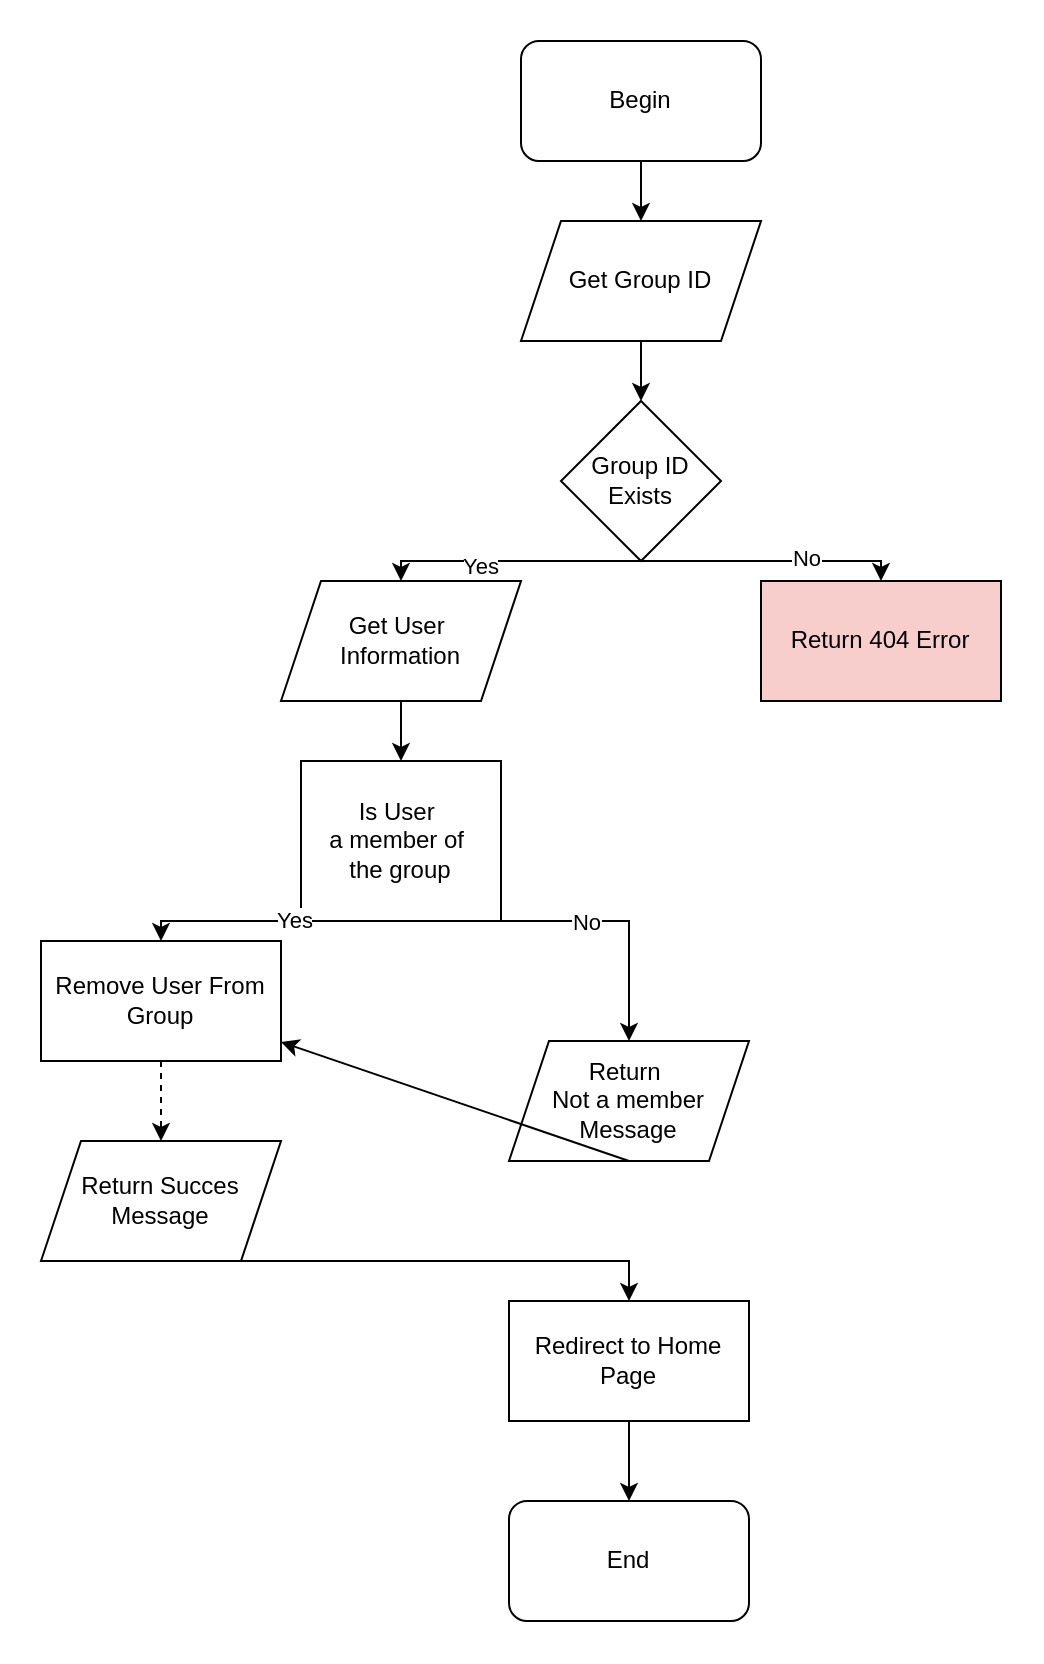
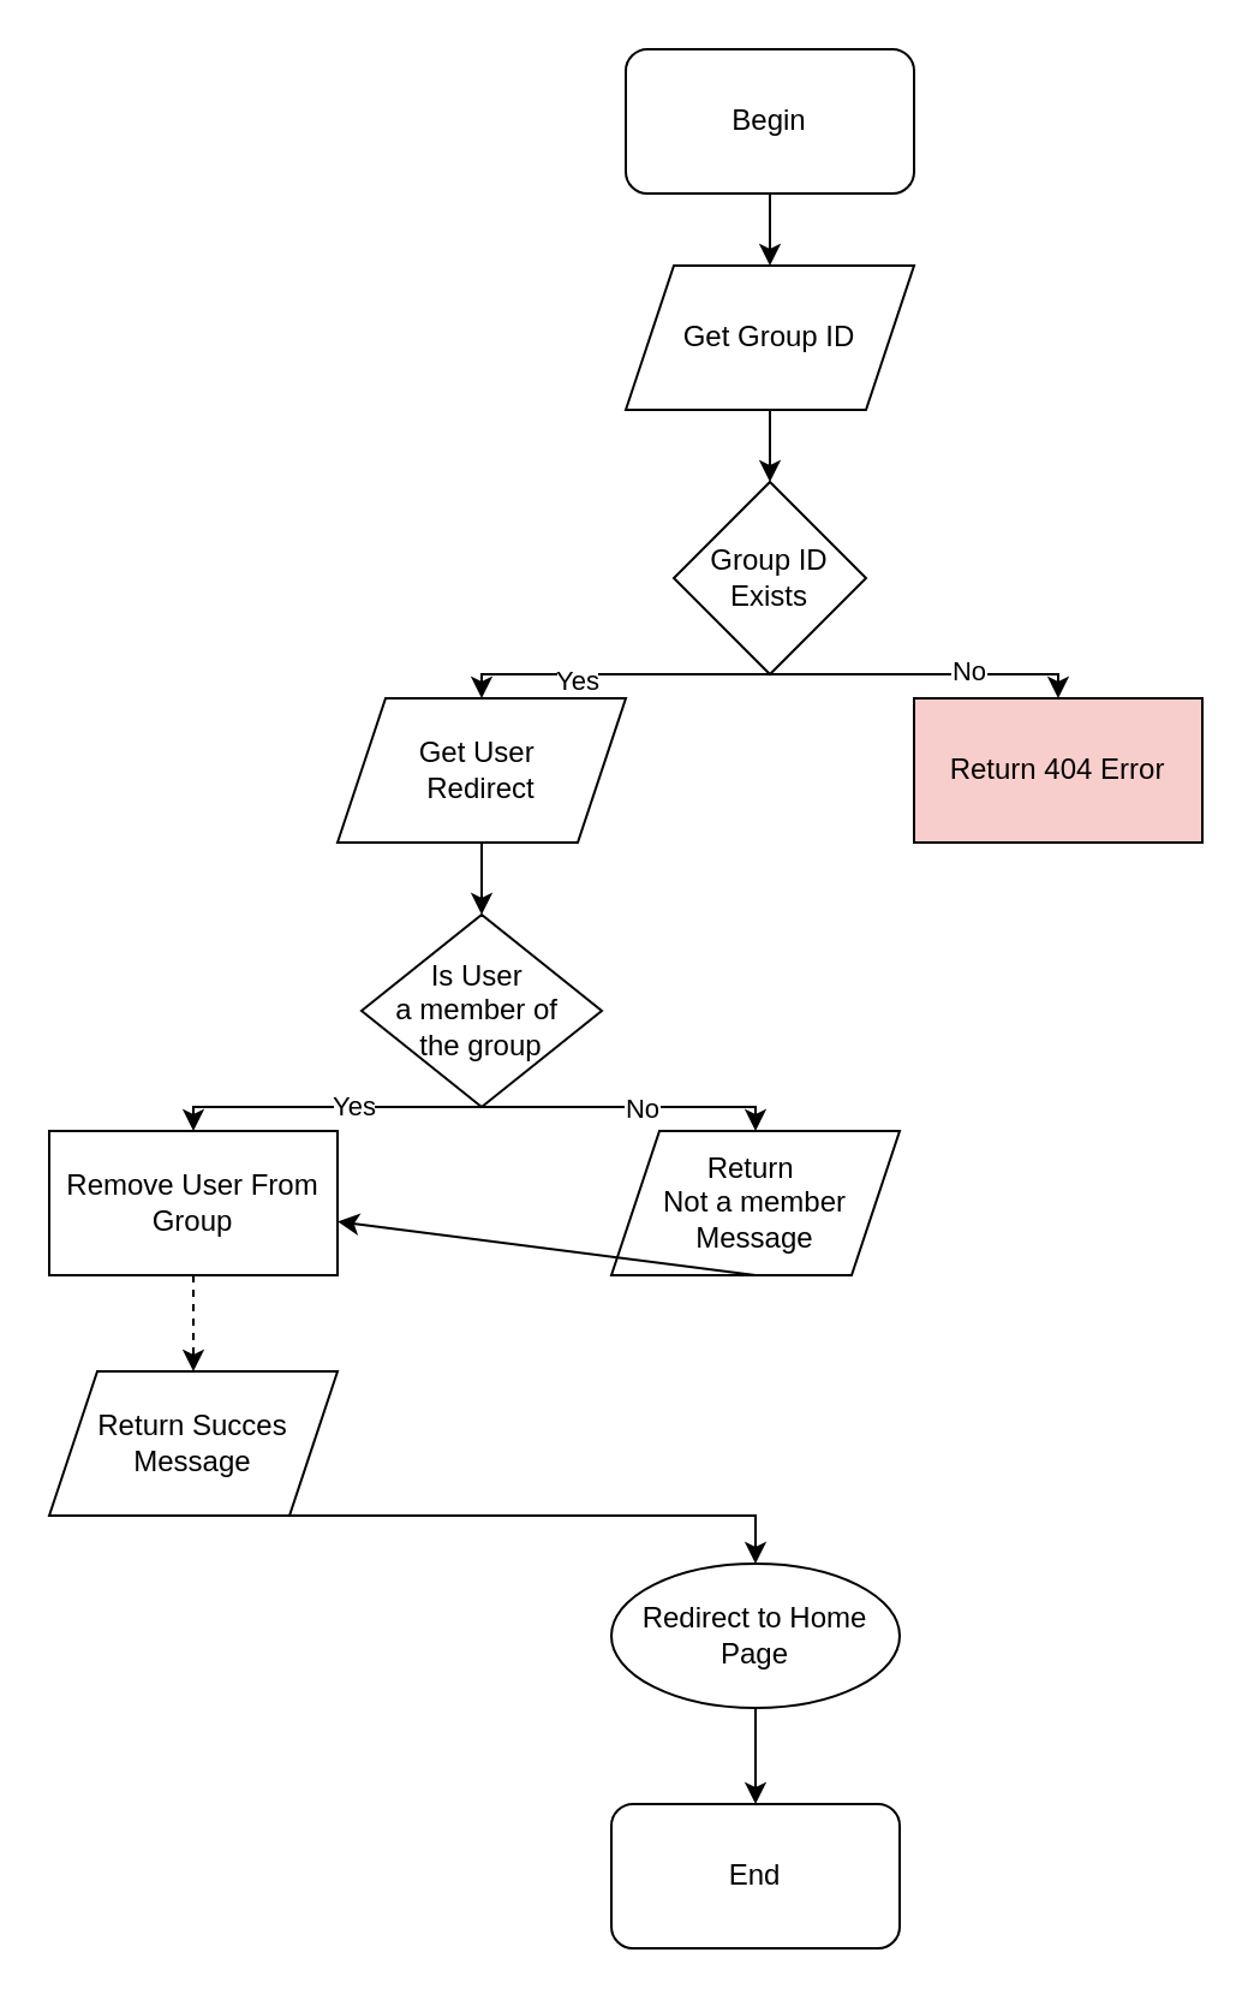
  <mxCell id="0" />
  <mxCell id="1" parent="0" />
  <mxCell id="2" value="Begin" style="rounded=1;whiteSpace=wrap;html=1;" vertex="1" parent="1"><mxGeometry x="260" y="20" width="120" height="60" as="geometry" /></mxCell>
  <mxCell id="3" value="Return Succes&lt;div&gt;Message&lt;/div&gt;" style="shape=parallelogram;perimeter=parallelogramPerimeter;whiteSpace=wrap;html=1;fixedSize=1;" vertex="1" parent="1"><mxGeometry x="20" y="570" width="120" height="60" as="geometry" /></mxCell>
  <mxCell id="4" value="Get Group ID" style="shape=parallelogram;perimeter=parallelogramPerimeter;whiteSpace=wrap;html=1;fixedSize=1;" vertex="1" parent="1"><mxGeometry x="260" y="110" width="120" height="60" as="geometry" /></mxCell>
- <mxCell id="5" value="Return&amp;nbsp;&lt;div&gt;Not a member&lt;/div&gt;&lt;div&gt;Message&lt;/div&gt;" style="shape=parallelogram;perimeter=parallelogramPerimeter;whiteSpace=wrap;html=1;fixedSize=1;" vertex="1" parent="1"><mxGeometry x="254" y="520" width="120" height="60" as="geometry" /></mxCell>
+ <mxCell id="5" value="Return&amp;nbsp;&lt;div&gt;Not a member&lt;/div&gt;&lt;div&gt;Message&lt;/div&gt;" style="shape=parallelogram;perimeter=parallelogramPerimeter;whiteSpace=wrap;html=1;fixedSize=1;" vertex="1" parent="1"><mxGeometry x="254" y="470" width="120" height="60" as="geometry" /></mxCell>
  <mxCell id="6" value="" style="endArrow=classic;html=1;rounded=0;exitX=0.5;exitY=1;exitDx=0;exitDy=0;entryX=0.5;entryY=0;entryDx=0;entryDy=0;" edge="1" parent="1" source="2" target="4"><mxGeometry width="50" height="50" relative="1" as="geometry"><mxPoint x="130" y="265" as="sourcePoint" /><mxPoint x="180" y="215" as="targetPoint" /></mxGeometry></mxCell>
  <mxCell id="7" value="Group ID Exists" style="rhombus;whiteSpace=wrap;html=1;" vertex="1" parent="1"><mxGeometry x="280" y="200" width="80" height="80" as="geometry" /></mxCell>
  <mxCell id="8" value="" style="endArrow=classic;html=1;rounded=0;exitX=0.5;exitY=1;exitDx=0;exitDy=0;entryX=0.5;entryY=0;entryDx=0;entryDy=0;" edge="1" parent="1" source="7" target="10"><mxGeometry width="50" height="50" relative="1" as="geometry"><mxPoint x="320" y="330" as="sourcePoint" /><mxPoint x="370" y="280" as="targetPoint" /><Array as="points"><mxPoint x="440" y="280" /></Array></mxGeometry></mxCell>
  <mxCell id="9" value="No" style="edgeLabel;html=1;align=center;verticalAlign=middle;resizable=0;points=[];" vertex="1" connectable="0" parent="8"><mxGeometry x="0.254" y="2" relative="1" as="geometry"><mxPoint as="offset" /></mxGeometry></mxCell>
  <mxCell id="10" value="Return 404 Error" style="rounded=0;whiteSpace=wrap;html=1;fillColor=#f8cecc;" vertex="1" parent="1"><mxGeometry x="380" y="290" width="120" height="60" as="geometry" /></mxCell>
  <mxCell id="11" value="" style="endArrow=classic;html=1;rounded=0;exitX=0.5;exitY=1;exitDx=0;exitDy=0;entryX=0.5;entryY=0;entryDx=0;entryDy=0;" edge="1" parent="1" source="7" target="14"><mxGeometry width="50" height="50" relative="1" as="geometry"><mxPoint x="320" y="340" as="sourcePoint" /><mxPoint x="200" y="290" as="targetPoint" /><Array as="points"><mxPoint x="200" y="280" /></Array></mxGeometry></mxCell>
  <mxCell id="12" value="Yes" style="edgeLabel;html=1;align=center;verticalAlign=middle;resizable=0;points=[];" vertex="1" connectable="0" parent="11"><mxGeometry x="0.248" y="2" relative="1" as="geometry"><mxPoint as="offset" /></mxGeometry></mxCell>
  <mxCell id="13" value="" style="endArrow=classic;html=1;rounded=0;exitX=0.5;exitY=1;exitDx=0;exitDy=0;entryX=0.5;entryY=0;entryDx=0;entryDy=0;" edge="1" parent="1" source="4" target="7"><mxGeometry width="50" height="50" relative="1" as="geometry"><mxPoint x="320" y="300" as="sourcePoint" /><mxPoint x="370" y="250" as="targetPoint" /></mxGeometry></mxCell>
- <mxCell id="14" value="Get User&amp;nbsp;&lt;div&gt;Information&lt;/div&gt;" style="shape=parallelogram;perimeter=parallelogramPerimeter;whiteSpace=wrap;html=1;fixedSize=1;" vertex="1" parent="1"><mxGeometry x="140" y="290" width="120" height="60" as="geometry" /></mxCell>
- <mxCell id="15" value="Is User&amp;nbsp;&lt;div&gt;a member of&amp;nbsp;&lt;div&gt;the group&lt;/div&gt;&lt;/div&gt;" style="whiteSpace=wrap;html=1;rounded=0;" vertex="1" parent="1"><mxGeometry x="150" y="380" width="100" height="80" as="geometry" /></mxCell>
+ <mxCell id="14" value="Get User&amp;nbsp;&lt;div&gt;Redirect&lt;/div&gt;" style="shape=parallelogram;perimeter=parallelogramPerimeter;whiteSpace=wrap;html=1;fixedSize=1;" vertex="1" parent="1"><mxGeometry x="140" y="290" width="120" height="60" as="geometry" /></mxCell>
+ <mxCell id="15" value="Is User&amp;nbsp;&lt;div&gt;a member of&amp;nbsp;&lt;div&gt;the group&lt;/div&gt;&lt;/div&gt;" style="rhombus;whiteSpace=wrap;html=1;" vertex="1" parent="1"><mxGeometry x="150" y="380" width="100" height="80" as="geometry" /></mxCell>
  <mxCell id="16" value="" style="endArrow=classic;html=1;rounded=0;exitX=0.5;exitY=1;exitDx=0;exitDy=0;entryX=0.5;entryY=0;entryDx=0;entryDy=0;" edge="1" parent="1" source="14" target="15"><mxGeometry width="50" height="50" relative="1" as="geometry"><mxPoint x="320" y="470" as="sourcePoint" /><mxPoint x="370" y="420" as="targetPoint" /></mxGeometry></mxCell>
  <mxCell id="17" value="Remove User From Group" style="rounded=0;whiteSpace=wrap;html=1;" vertex="1" parent="1"><mxGeometry x="20" y="470" width="120" height="60" as="geometry" /></mxCell>
  <mxCell id="18" value="" style="endArrow=classic;html=1;rounded=0;exitX=0.5;exitY=1;exitDx=0;exitDy=0;entryX=0.5;entryY=0;entryDx=0;entryDy=0;" edge="1" parent="1" source="15" target="5"><mxGeometry width="50" height="50" relative="1" as="geometry"><mxPoint x="320" y="450" as="sourcePoint" /><mxPoint x="320" y="470" as="targetPoint" /><Array as="points"><mxPoint x="314" y="460" /></Array></mxGeometry></mxCell>
  <mxCell id="19" value="No" style="edgeLabel;html=1;align=center;verticalAlign=middle;resizable=0;points=[];" vertex="1" connectable="0" parent="18"><mxGeometry x="0.057" relative="1" as="geometry"><mxPoint as="offset" /></mxGeometry></mxCell>
  <mxCell id="20" value="" style="endArrow=classic;html=1;rounded=0;exitX=0.5;exitY=1;exitDx=0;exitDy=0;entryX=0.5;entryY=0;entryDx=0;entryDy=0;" edge="1" parent="1" source="15" target="17"><mxGeometry width="50" height="50" relative="1" as="geometry"><mxPoint x="320" y="500" as="sourcePoint" /><mxPoint x="370" y="450" as="targetPoint" /><Array as="points"><mxPoint x="80" y="460" /></Array></mxGeometry></mxCell>
  <mxCell id="21" value="Yes" style="edgeLabel;html=1;align=center;verticalAlign=middle;resizable=0;points=[];" vertex="1" connectable="0" parent="20"><mxGeometry x="-0.169" y="-1" relative="1" as="geometry"><mxPoint as="offset" /></mxGeometry></mxCell>
  <mxCell id="22" value="" style="endArrow=classic;html=1;rounded=0;exitX=0.5;exitY=1;exitDx=0;exitDy=0;entryX=0.5;entryY=0;entryDx=0;entryDy=0;dashed=1;" edge="1" parent="1" source="17" target="3"><mxGeometry width="50" height="50" relative="1" as="geometry"><mxPoint x="290" y="600" as="sourcePoint" /><mxPoint x="340" y="550" as="targetPoint" /></mxGeometry></mxCell>
- <mxCell id="23" value="Redirect to Home Page" style="rounded=0;whiteSpace=wrap;html=1;" vertex="1" parent="1"><mxGeometry x="254" y="650" width="120" height="60" as="geometry" /></mxCell>
+ <mxCell id="23" value="Redirect to Home Page" style="ellipse;whiteSpace=wrap;html=1;" vertex="1" parent="1"><mxGeometry x="254" y="650" width="120" height="60" as="geometry" /></mxCell>
  <mxCell id="24" value="End" style="rounded=1;whiteSpace=wrap;html=1;" vertex="1" parent="1"><mxGeometry x="254" y="750" width="120" height="60" as="geometry" /></mxCell>
  <mxCell id="25" value="" style="endArrow=classic;html=1;rounded=0;exitX=0.5;exitY=1;exitDx=0;exitDy=0;entryX=0.5;entryY=0;entryDx=0;entryDy=0;" edge="1" parent="1" source="3" target="23"><mxGeometry width="50" height="50" relative="1" as="geometry"><mxPoint x="310" y="770" as="sourcePoint" /><mxPoint x="360" y="720" as="targetPoint" /><Array as="points"><mxPoint x="314" y="630" /></Array></mxGeometry></mxCell>
  <mxCell id="26" value="" style="endArrow=classic;html=1;rounded=0;exitX=0.5;exitY=1;exitDx=0;exitDy=0;entryX=0.5;entryY=0;entryDx=0;entryDy=0;" edge="1" parent="1" source="23" target="24"><mxGeometry width="50" height="50" relative="1" as="geometry"><mxPoint x="310" y="770" as="sourcePoint" /><mxPoint x="360" y="720" as="targetPoint" /></mxGeometry></mxCell>
  <mxCell id="27" value="" style="endArrow=classic;html=1;rounded=0;exitX=0.5;exitY=1;exitDx=0;exitDy=0;" edge="1" parent="1" source="5" target="17"><mxGeometry width="50" height="50" relative="1" as="geometry"><mxPoint x="310" y="770" as="sourcePoint" /><mxPoint x="360" y="720" as="targetPoint" /></mxGeometry></mxCell>
